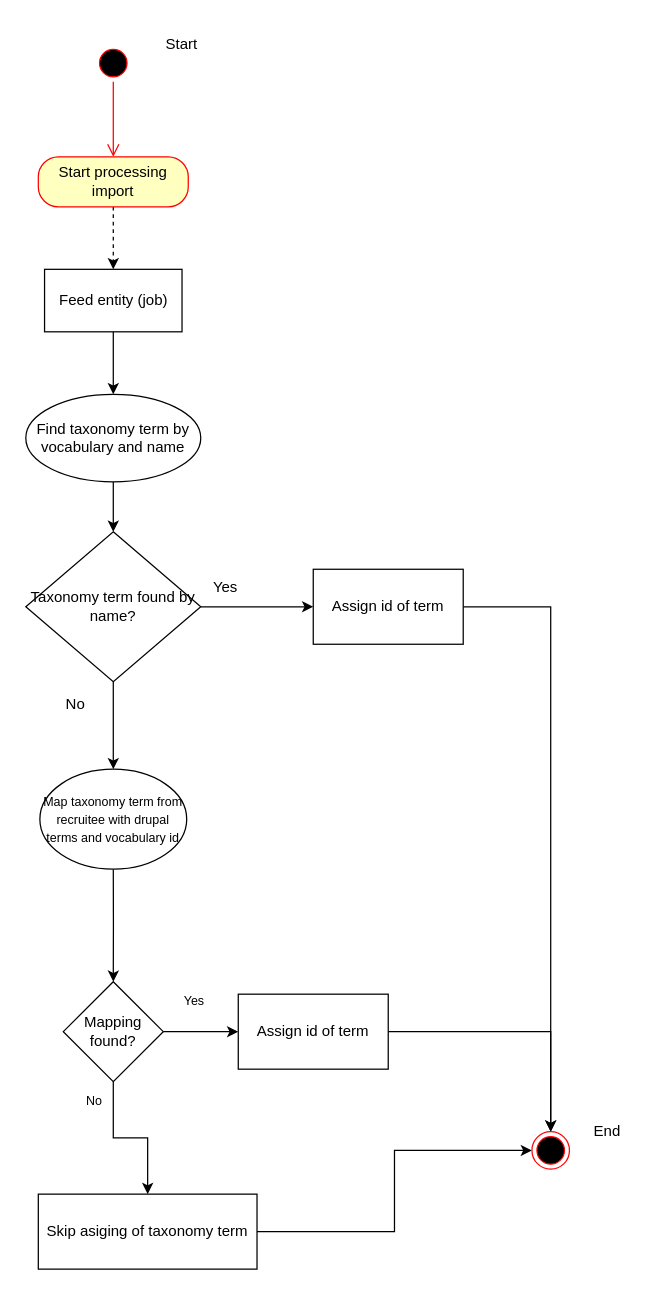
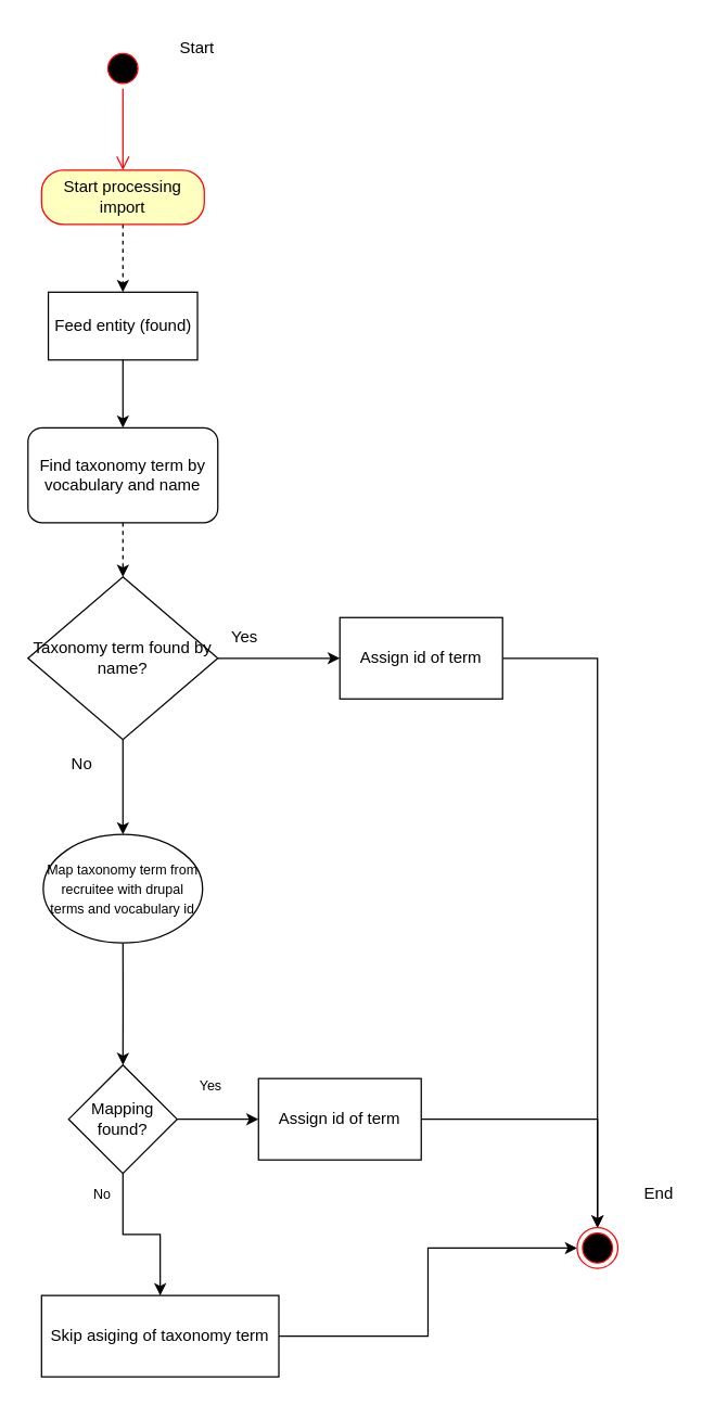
  <mxCell id="0" />
  <mxCell id="1" parent="0" />
  <mxCell id="2" value="" style="ellipse;html=1;shape=startState;fillColor=#000000;strokeColor=#ff0000;" vertex="1" parent="1"><mxGeometry x="75" y="35" width="30" height="30" as="geometry" /></mxCell>
  <mxCell id="3" value="" style="edgeStyle=orthogonalEdgeStyle;html=1;verticalAlign=bottom;endArrow=open;endSize=8;strokeColor=#ff0000;rounded=0;" edge="1" source="2" parent="1"><mxGeometry relative="1" as="geometry"><mxPoint x="90" y="125" as="targetPoint" /></mxGeometry></mxCell>
  <mxCell id="4" style="edgeStyle=orthogonalEdgeStyle;rounded=0;orthogonalLoop=1;jettySize=auto;html=1;exitX=0.5;exitY=1;exitDx=0;exitDy=0;entryX=0.5;entryY=0;entryDx=0;entryDy=0;dashed=1;" edge="1" parent="1" source="5" target="8"><mxGeometry relative="1" as="geometry" /></mxCell>
  <mxCell id="5" value="Start processing import" style="rounded=1;whiteSpace=wrap;html=1;arcSize=40;fontColor=#000000;fillColor=#ffffc0;strokeColor=#ff0000;" vertex="1" parent="1"><mxGeometry x="30" y="125" width="120" height="40" as="geometry" /></mxCell>
  <mxCell id="6" value="Start" style="text;html=1;strokeColor=none;fillColor=none;align=center;verticalAlign=middle;whiteSpace=wrap;rounded=0;" vertex="1" parent="1"><mxGeometry x="115" y="20" width="60" height="30" as="geometry" /></mxCell>
  <mxCell id="7" value="" style="edgeStyle=orthogonalEdgeStyle;rounded=0;orthogonalLoop=1;jettySize=auto;html=1;" edge="1" parent="1" source="8" target="10"><mxGeometry relative="1" as="geometry" /></mxCell>
- <mxCell id="8" value="Feed entity (job)" style="html=1;" vertex="1" parent="1"><mxGeometry x="35" y="215" width="110" height="50" as="geometry" /></mxCell>
- <mxCell id="9" value="" style="edgeStyle=orthogonalEdgeStyle;rounded=0;orthogonalLoop=1;jettySize=auto;html=1;" edge="1" parent="1" source="10" target="13"><mxGeometry relative="1" as="geometry" /></mxCell>
- <mxCell id="10" value="Find taxonomy term by vocabulary and name" style="ellipse;whiteSpace=wrap;html=1;" vertex="1" parent="1"><mxGeometry x="20" y="315" width="140" height="70" as="geometry" /></mxCell>
+ <mxCell id="8" value="Feed entity (found)" style="html=1;" vertex="1" parent="1"><mxGeometry x="35" y="215" width="110" height="50" as="geometry" /></mxCell>
+ <mxCell id="9" value="" style="edgeStyle=orthogonalEdgeStyle;rounded=0;orthogonalLoop=1;jettySize=auto;html=1;dashed=1;" edge="1" parent="1" source="10" target="13"><mxGeometry relative="1" as="geometry" /></mxCell>
+ <mxCell id="10" value="Find taxonomy term by vocabulary and name" style="whiteSpace=wrap;html=1;rounded=1;" vertex="1" parent="1"><mxGeometry x="20" y="315" width="140" height="70" as="geometry" /></mxCell>
  <mxCell id="11" value="" style="edgeStyle=orthogonalEdgeStyle;rounded=0;orthogonalLoop=1;jettySize=auto;html=1;" edge="1" parent="1" source="13" target="15"><mxGeometry relative="1" as="geometry" /></mxCell>
  <mxCell id="12" value="" style="edgeStyle=orthogonalEdgeStyle;rounded=0;orthogonalLoop=1;jettySize=auto;html=1;" edge="1" parent="1" source="13" target="17"><mxGeometry relative="1" as="geometry" /></mxCell>
  <mxCell id="13" value="Taxonomy term found by name?" style="rhombus;whiteSpace=wrap;html=1;" vertex="1" parent="1"><mxGeometry x="20" y="425" width="140" height="120" as="geometry" /></mxCell>
  <mxCell id="14" style="edgeStyle=orthogonalEdgeStyle;rounded=0;orthogonalLoop=1;jettySize=auto;html=1;entryX=0.5;entryY=0;entryDx=0;entryDy=0;" edge="1" parent="1" source="15" target="25"><mxGeometry relative="1" as="geometry" /></mxCell>
  <mxCell id="15" value="Assign id of term" style="whiteSpace=wrap;html=1;" vertex="1" parent="1"><mxGeometry x="250" y="455" width="120" height="60" as="geometry" /></mxCell>
  <mxCell id="16" value="" style="edgeStyle=orthogonalEdgeStyle;rounded=0;orthogonalLoop=1;jettySize=auto;html=1;" edge="1" parent="1" source="17" target="20"><mxGeometry relative="1" as="geometry" /></mxCell>
  <mxCell id="17" value="&lt;font style=&quot;font-size: 10px&quot;&gt;Map taxonomy term from recruitee with drupal terms and vocabulary id&lt;/font&gt;" style="ellipse;whiteSpace=wrap;html=1;" vertex="1" parent="1"><mxGeometry x="31.25" y="615" width="117.5" height="80" as="geometry" /></mxCell>
  <mxCell id="18" value="" style="edgeStyle=orthogonalEdgeStyle;rounded=0;orthogonalLoop=1;jettySize=auto;html=1;" edge="1" parent="1" source="20" target="22"><mxGeometry relative="1" as="geometry" /></mxCell>
  <mxCell id="19" value="" style="edgeStyle=orthogonalEdgeStyle;rounded=0;orthogonalLoop=1;jettySize=auto;html=1;" edge="1" parent="1" source="20" target="24"><mxGeometry relative="1" as="geometry" /></mxCell>
  <mxCell id="20" value="Mapping found?" style="rhombus;whiteSpace=wrap;html=1;" vertex="1" parent="1"><mxGeometry x="50" y="785" width="80" height="80" as="geometry" /></mxCell>
  <mxCell id="21" style="edgeStyle=orthogonalEdgeStyle;rounded=0;orthogonalLoop=1;jettySize=auto;html=1;entryX=0.5;entryY=0;entryDx=0;entryDy=0;" edge="1" parent="1" source="22" target="25"><mxGeometry relative="1" as="geometry" /></mxCell>
  <mxCell id="22" value="Assign id of term" style="whiteSpace=wrap;html=1;" vertex="1" parent="1"><mxGeometry x="190" y="795" width="120" height="60" as="geometry" /></mxCell>
  <mxCell id="23" style="edgeStyle=orthogonalEdgeStyle;rounded=0;orthogonalLoop=1;jettySize=auto;html=1;exitX=1;exitY=0.5;exitDx=0;exitDy=0;entryX=0;entryY=0.5;entryDx=0;entryDy=0;" edge="1" parent="1" source="24" target="25"><mxGeometry relative="1" as="geometry" /></mxCell>
  <mxCell id="24" value="Skip asiging of taxonomy term" style="whiteSpace=wrap;html=1;" vertex="1" parent="1"><mxGeometry x="30" y="955" width="175" height="60" as="geometry" /></mxCell>
  <mxCell id="25" value="" style="ellipse;html=1;shape=endState;fillColor=#000000;strokeColor=#ff0000;" vertex="1" parent="1"><mxGeometry x="425" y="905" width="30" height="30" as="geometry" /></mxCell>
  <mxCell id="26" value="Yes" style="text;html=1;strokeColor=none;fillColor=none;align=center;verticalAlign=middle;whiteSpace=wrap;rounded=0;" vertex="1" parent="1"><mxGeometry x="150" y="455" width="60" height="30" as="geometry" /></mxCell>
- <mxCell id="27" value="End" style="text;html=1;align=center;verticalAlign=middle;resizable=0;points=[];autosize=1;strokeColor=none;fillColor=none;" vertex="1" parent="1"><mxGeometry x="465" y="895" width="40" height="20" as="geometry" /></mxCell>
+ <mxCell id="27" value="End" style="text;html=1;align=center;verticalAlign=middle;resizable=0;points=[];autosize=1;strokeColor=none;fillColor=none;" vertex="1" parent="1"><mxGeometry x="465" y="870" width="40" height="20" as="geometry" /></mxCell>
  <mxCell id="28" value="&lt;div&gt;No&lt;/div&gt;&lt;div&gt;&lt;br&gt;&lt;/div&gt;" style="text;html=1;strokeColor=none;fillColor=none;align=center;verticalAlign=middle;whiteSpace=wrap;rounded=0;" vertex="1" parent="1"><mxGeometry x="30" y="555" width="60" height="30" as="geometry" /></mxCell>
  <mxCell id="29" value="No" style="text;html=1;strokeColor=none;fillColor=none;align=center;verticalAlign=middle;whiteSpace=wrap;rounded=0;fontSize=10;" vertex="1" parent="1"><mxGeometry x="45" y="865" width="60" height="30" as="geometry" /></mxCell>
  <mxCell id="30" value="Yes" style="text;html=1;strokeColor=none;fillColor=none;align=center;verticalAlign=middle;whiteSpace=wrap;rounded=0;fontSize=10;" vertex="1" parent="1"><mxGeometry x="125" y="785" width="60" height="30" as="geometry" /></mxCell>
